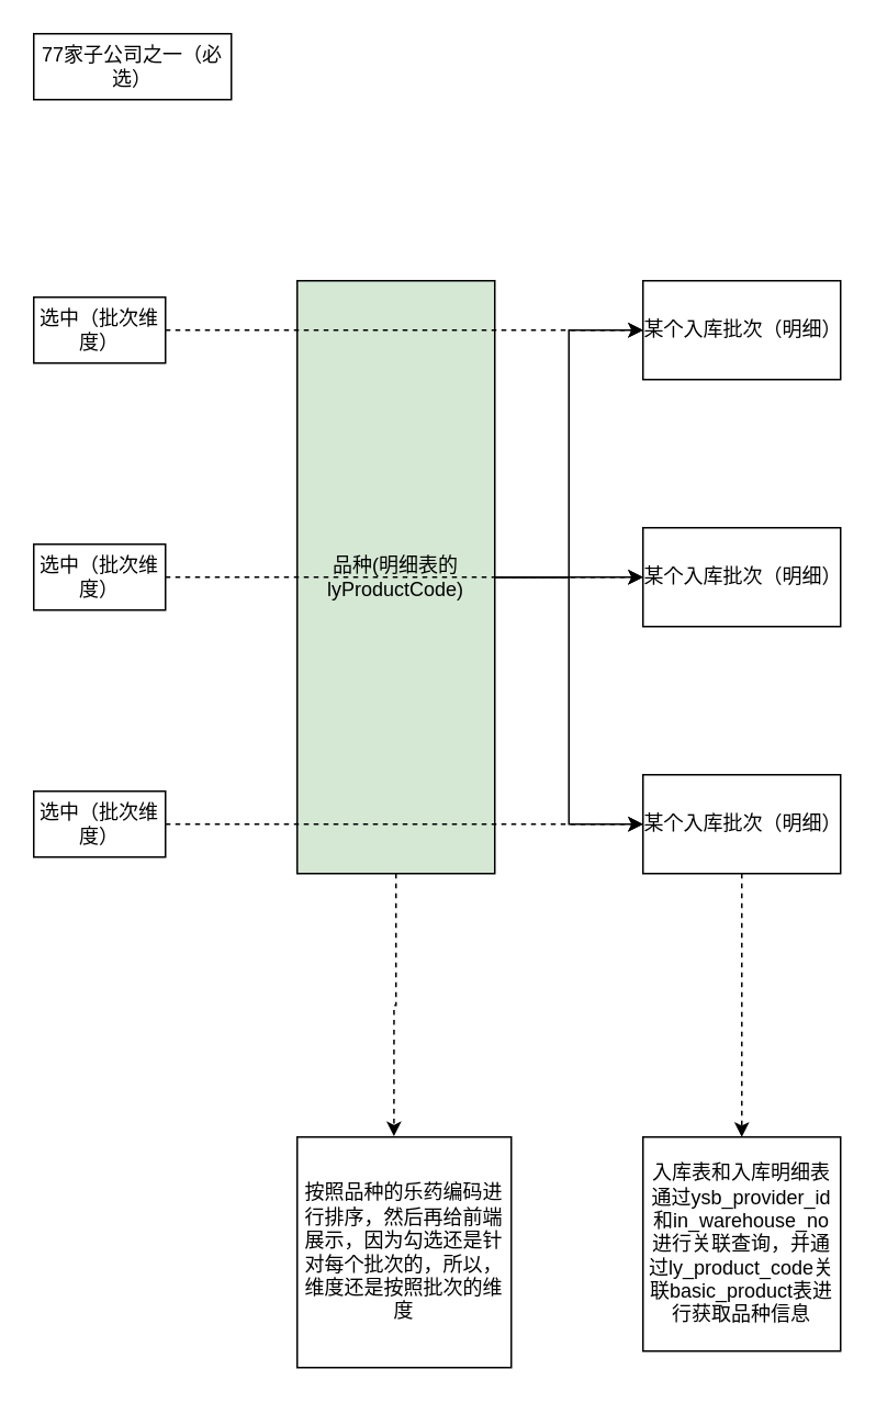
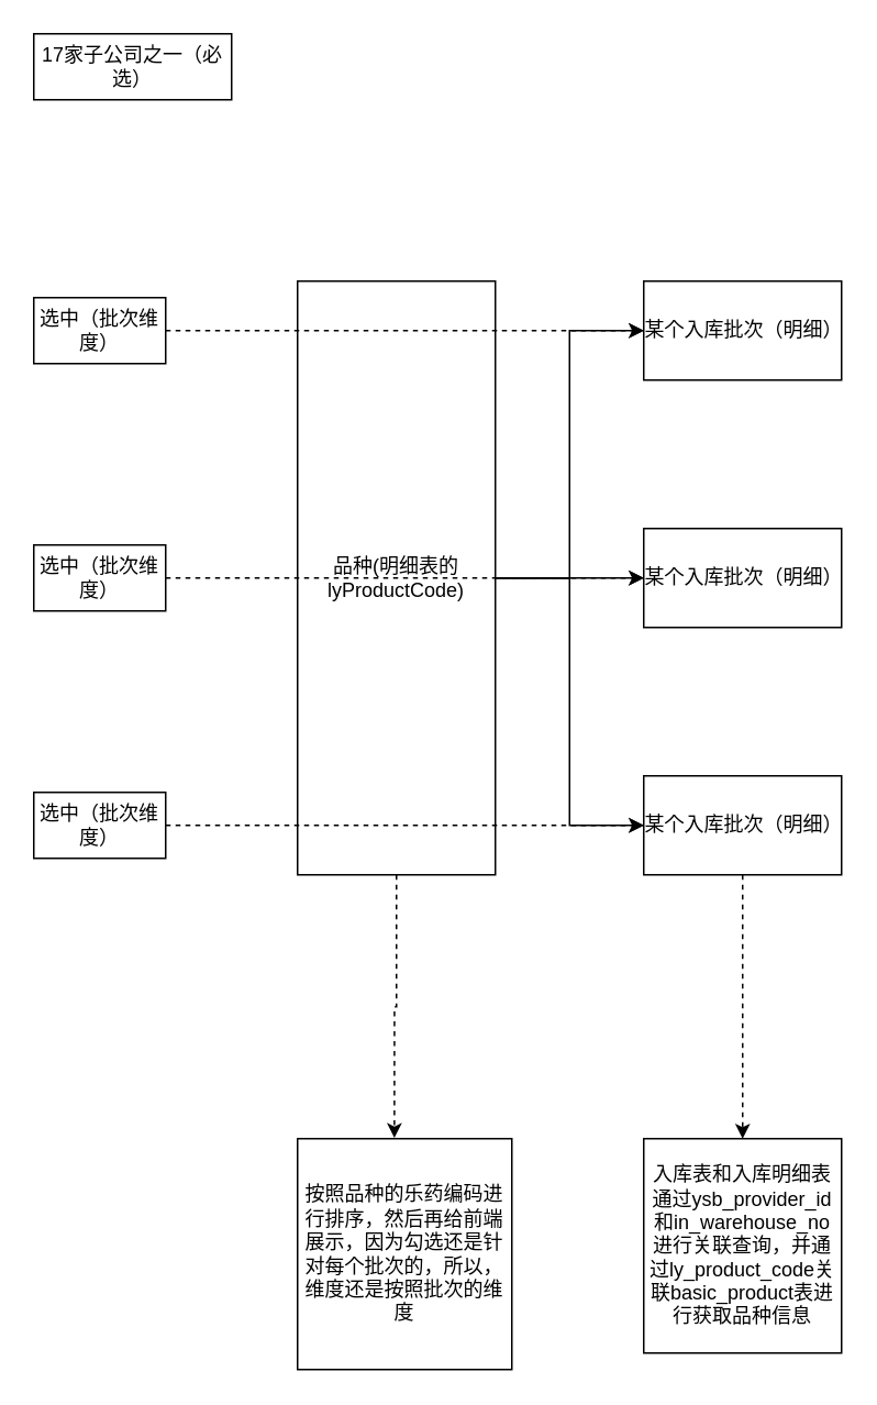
  <mxCell id="0" />
  <mxCell id="1" parent="0" />
  <mxCell id="2" value="某个入库批次（明细）" style="rounded=0;whiteSpace=wrap;html=1;" vertex="1" parent="1"><mxGeometry x="390" y="170" width="120" height="60" as="geometry" /></mxCell>
  <mxCell id="3" style="edgeStyle=orthogonalEdgeStyle;rounded=0;orthogonalLoop=1;jettySize=auto;html=1;entryX=0;entryY=0.5;entryDx=0;entryDy=0;" edge="1" parent="1" source="7" target="2"><mxGeometry relative="1" as="geometry" /></mxCell>
  <mxCell id="4" style="edgeStyle=orthogonalEdgeStyle;rounded=0;orthogonalLoop=1;jettySize=auto;html=1;exitX=1;exitY=0.5;exitDx=0;exitDy=0;entryX=0;entryY=0.5;entryDx=0;entryDy=0;" edge="1" parent="1" source="7" target="8"><mxGeometry relative="1" as="geometry" /></mxCell>
  <mxCell id="5" style="edgeStyle=orthogonalEdgeStyle;rounded=0;orthogonalLoop=1;jettySize=auto;html=1;exitX=1;exitY=0.5;exitDx=0;exitDy=0;entryX=0;entryY=0.5;entryDx=0;entryDy=0;" edge="1" parent="1" source="7" target="10"><mxGeometry relative="1" as="geometry" /></mxCell>
  <mxCell id="6" style="edgeStyle=orthogonalEdgeStyle;rounded=0;orthogonalLoop=1;jettySize=auto;html=1;entryX=0.452;entryY=-0.003;entryDx=0;entryDy=0;entryPerimeter=0;dashed=1;" edge="1" parent="1" source="7" target="19"><mxGeometry relative="1" as="geometry" /></mxCell>
- <mxCell id="7" value="&lt;span&gt;品种(明细表的lyProductCode)&lt;/span&gt;" style="rounded=0;whiteSpace=wrap;html=1;fillColor=#d5e8d4;" vertex="1" parent="1"><mxGeometry x="180" y="170" width="120" height="360" as="geometry" /></mxCell>
+ <mxCell id="7" value="&lt;span&gt;品种(明细表的lyProductCode)&lt;/span&gt;" style="rounded=0;whiteSpace=wrap;html=1;" vertex="1" parent="1"><mxGeometry x="180" y="170" width="120" height="360" as="geometry" /></mxCell>
  <mxCell id="8" value="&lt;span&gt;某个入库批次（明细）&lt;/span&gt;" style="rounded=0;whiteSpace=wrap;html=1;" vertex="1" parent="1"><mxGeometry x="390" y="320" width="120" height="60" as="geometry" /></mxCell>
  <mxCell id="9" style="edgeStyle=orthogonalEdgeStyle;rounded=0;orthogonalLoop=1;jettySize=auto;html=1;entryX=0.5;entryY=0;entryDx=0;entryDy=0;dashed=1;" edge="1" parent="1" source="10" target="18"><mxGeometry relative="1" as="geometry" /></mxCell>
  <mxCell id="10" value="&lt;span&gt;某个入库批次（明细）&lt;/span&gt;" style="rounded=0;whiteSpace=wrap;html=1;" vertex="1" parent="1"><mxGeometry x="390" y="470" width="120" height="60" as="geometry" /></mxCell>
  <mxCell id="11" style="edgeStyle=orthogonalEdgeStyle;rounded=0;orthogonalLoop=1;jettySize=auto;html=1;entryX=0;entryY=0.5;entryDx=0;entryDy=0;dashed=1;" edge="1" parent="1" source="12" target="2"><mxGeometry relative="1" as="geometry" /></mxCell>
  <mxCell id="12" value="选中（批次维度）" style="rounded=0;whiteSpace=wrap;html=1;" vertex="1" parent="1"><mxGeometry x="20" y="180" width="80" height="40" as="geometry" /></mxCell>
  <mxCell id="13" style="edgeStyle=orthogonalEdgeStyle;rounded=0;orthogonalLoop=1;jettySize=auto;html=1;entryX=0;entryY=0.5;entryDx=0;entryDy=0;dashed=1;" edge="1" parent="1" source="14" target="8"><mxGeometry relative="1" as="geometry" /></mxCell>
  <mxCell id="14" value="选中（批次维度）" style="rounded=0;whiteSpace=wrap;html=1;" vertex="1" parent="1"><mxGeometry x="20" y="330" width="80" height="40" as="geometry" /></mxCell>
  <mxCell id="15" style="edgeStyle=orthogonalEdgeStyle;rounded=0;orthogonalLoop=1;jettySize=auto;html=1;entryX=0;entryY=0.5;entryDx=0;entryDy=0;dashed=1;" edge="1" parent="1" source="16" target="10"><mxGeometry relative="1" as="geometry" /></mxCell>
  <mxCell id="16" value="选中（批次维度）" style="rounded=0;whiteSpace=wrap;html=1;" vertex="1" parent="1"><mxGeometry x="20" y="480" width="80" height="40" as="geometry" /></mxCell>
- <mxCell id="17" value="77家子公司之一（必选）" style="rounded=0;whiteSpace=wrap;html=1;" vertex="1" parent="1"><mxGeometry x="20" y="20" width="120" height="40" as="geometry" /></mxCell>
+ <mxCell id="17" value="17家子公司之一（必选）" style="rounded=0;whiteSpace=wrap;html=1;" vertex="1" parent="1"><mxGeometry x="20" y="20" width="120" height="40" as="geometry" /></mxCell>
  <mxCell id="18" value="入库表和入库明细表通过ysb_provider_id和in_warehouse_no进行关联查询，并通过ly_product_code关联basic_product表进行获取品种信息" style="rounded=0;whiteSpace=wrap;html=1;" vertex="1" parent="1"><mxGeometry x="390" y="690" width="120" height="130" as="geometry" /></mxCell>
  <mxCell id="19" value="按照品种的乐药编码进行排序，然后再给前端展示，因为勾选还是针对每个批次的，所以，维度还是按照批次的维度" style="rounded=0;whiteSpace=wrap;html=1;" vertex="1" parent="1"><mxGeometry x="180" y="690" width="130" height="140" as="geometry" /></mxCell>
